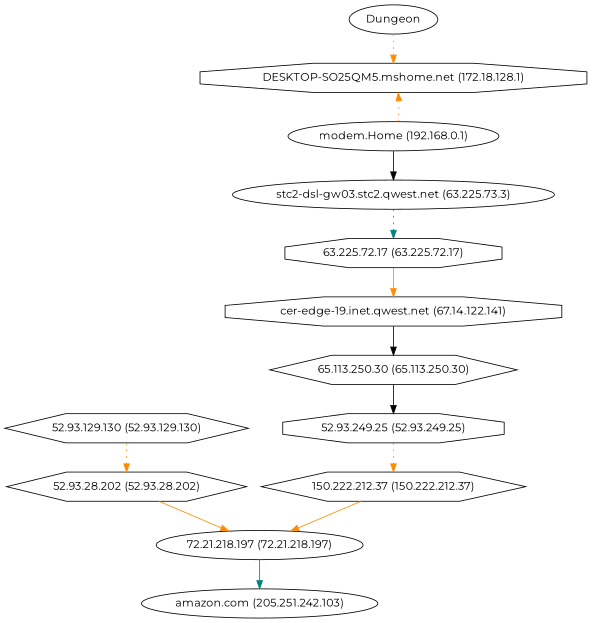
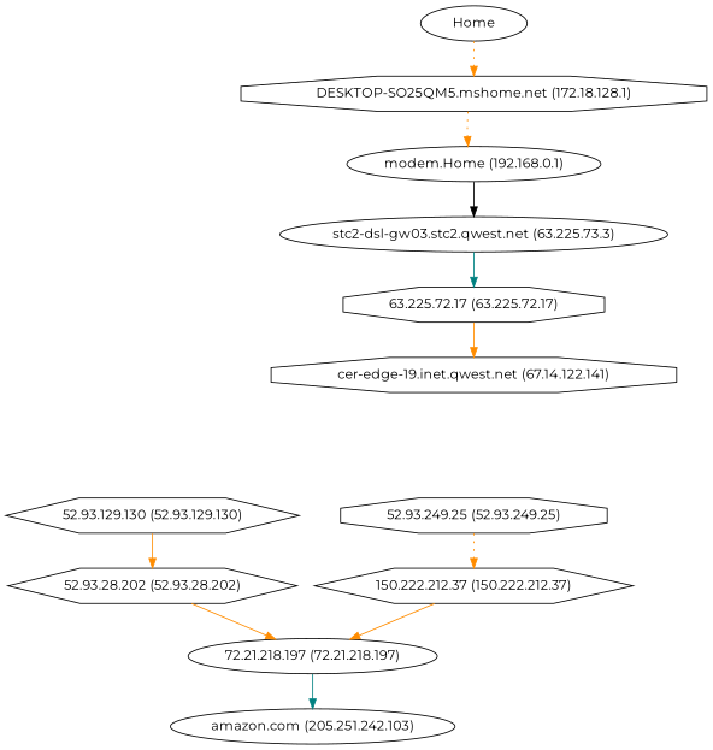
  digraph {
    fontname=Montserrat
    node [fontname=Montserrat shape=ellipse]
    edge [color=darkorange fontname=Montserrat style=solid]
    "DESKTOP-SO25QM5.mshome.net (172.18.128.1)" [shape=octagon]
-   Dungeon
+   Dungeon [label=Home]
    "modem.Home (192.168.0.1)"
    "stc2-dsl-gw03.stc2.qwest.net (63.225.73.3)"
    "63.225.72.17 (63.225.72.17)" [shape=octagon]
    "cer-edge-19.inet.qwest.net (67.14.122.141)" [shape=octagon]
-   "65.113.250.30 (65.113.250.30)" [shape=hexagon]
    "52.93.249.25 (52.93.249.25)" [shape=octagon]
    "150.222.212.37 (150.222.212.37)" [shape=hexagon]
    "72.21.218.197 (72.21.218.197)"
    "52.93.129.130 (52.93.129.130)" [shape=hexagon]
    "52.93.28.202 (52.93.28.202)" [shape=hexagon]
    "amazon.com (205.251.242.103)"
-   "modem.Home (192.168.0.1)" -> "DESKTOP-SO25QM5.mshome.net (172.18.128.1)" [style=dotted]
+   "DESKTOP-SO25QM5.mshome.net (172.18.128.1)" -> "modem.Home (192.168.0.1)" [style=dotted]
    Dungeon -> "DESKTOP-SO25QM5.mshome.net (172.18.128.1)" [style=dotted]
    "modem.Home (192.168.0.1)" -> "stc2-dsl-gw03.stc2.qwest.net (63.225.73.3)" [color=black]
-   "stc2-dsl-gw03.stc2.qwest.net (63.225.73.3)" -> "63.225.72.17 (63.225.72.17)" [color=teal style=dotted]
+   "stc2-dsl-gw03.stc2.qwest.net (63.225.73.3)" -> "63.225.72.17 (63.225.72.17)" [color=teal]
    "63.225.72.17 (63.225.72.17)" -> "cer-edge-19.inet.qwest.net (67.14.122.141)"
-   "cer-edge-19.inet.qwest.net (67.14.122.141)" -> "65.113.250.30 (65.113.250.30)" [color=black]
-   "65.113.250.30 (65.113.250.30)" -> "52.93.249.25 (52.93.249.25)" [color=black]
    "52.93.249.25 (52.93.249.25)" -> "150.222.212.37 (150.222.212.37)" [style=dotted]
    "150.222.212.37 (150.222.212.37)" -> "72.21.218.197 (72.21.218.197)"
    "72.21.218.197 (72.21.218.197)" -> "amazon.com (205.251.242.103)" [color=teal]
-   "52.93.129.130 (52.93.129.130)" -> "52.93.28.202 (52.93.28.202)" [style=dotted]
+   "52.93.129.130 (52.93.129.130)" -> "52.93.28.202 (52.93.28.202)"
    "52.93.28.202 (52.93.28.202)" -> "72.21.218.197 (72.21.218.197)"
  }
